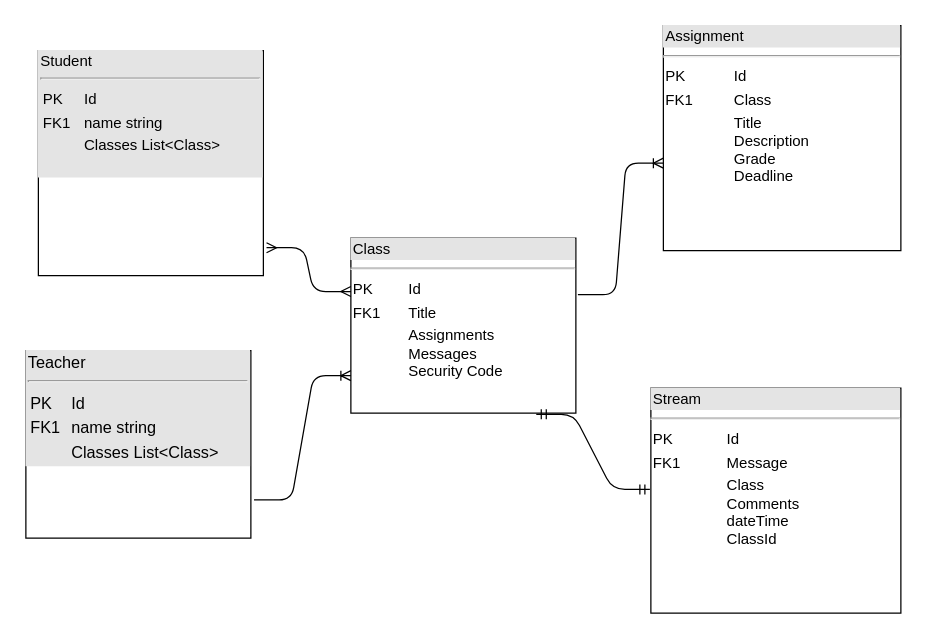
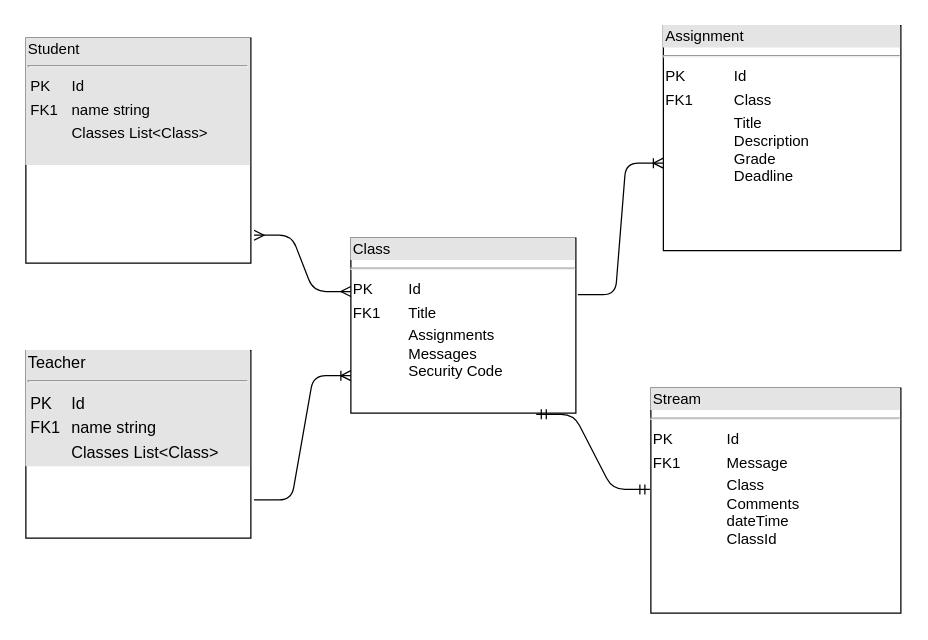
  <mxCell id="0" />
  <mxCell id="1" parent="0" />
- <mxCell id="2" value="&lt;div style=&quot;box-sizing: border-box ; width: 100% ; background: #e4e4e4 ; padding: 2px&quot;&gt;Student&lt;hr&gt;&lt;table cellpadding=&quot;2&quot; cellspacing=&quot;0&quot; style=&quot;font-size: 1em ; width: 100%&quot;&gt;&lt;tbody&gt;&lt;tr&gt;&lt;td&gt;PK&lt;/td&gt;&lt;td&gt;Id&lt;/td&gt;&lt;/tr&gt;&lt;tr&gt;&lt;td&gt;FK1&lt;/td&gt;&lt;td&gt;name string&lt;/td&gt;&lt;/tr&gt;&lt;tr&gt;&lt;td&gt;&lt;/td&gt;&lt;td&gt;Classes List&amp;lt;Class&amp;gt;&lt;br&gt;&lt;br&gt;&lt;/td&gt;&lt;/tr&gt;&lt;/tbody&gt;&lt;/table&gt;&lt;/div&gt;" style="verticalAlign=top;align=left;overflow=fill;html=1;" vertex="1" parent="1"><mxGeometry x="30" y="40" width="180" height="180" as="geometry" /></mxCell>
+ <mxCell id="2" value="&lt;div style=&quot;box-sizing: border-box ; width: 100% ; background: #e4e4e4 ; padding: 2px&quot;&gt;Student&lt;hr&gt;&lt;table cellpadding=&quot;2&quot; cellspacing=&quot;0&quot; style=&quot;font-size: 1em ; width: 100%&quot;&gt;&lt;tbody&gt;&lt;tr&gt;&lt;td&gt;PK&lt;/td&gt;&lt;td&gt;Id&lt;/td&gt;&lt;/tr&gt;&lt;tr&gt;&lt;td&gt;FK1&lt;/td&gt;&lt;td&gt;name string&lt;/td&gt;&lt;/tr&gt;&lt;tr&gt;&lt;td&gt;&lt;/td&gt;&lt;td&gt;Classes List&amp;lt;Class&amp;gt;&lt;br&gt;&lt;br&gt;&lt;/td&gt;&lt;/tr&gt;&lt;/tbody&gt;&lt;/table&gt;&lt;/div&gt;" style="verticalAlign=top;align=left;overflow=fill;html=1;" vertex="1" parent="1"><mxGeometry x="20" y="30" width="180" height="180" as="geometry" /></mxCell>
  <mxCell id="3" value="&lt;div style=&quot;box-sizing: border-box ; width: 100% ; background: rgb(228 , 228 , 228) ; padding: 2px ; font-size: 13px&quot;&gt;Teacher&lt;hr&gt;&lt;table cellpadding=&quot;2&quot; cellspacing=&quot;0&quot; style=&quot;font-size: 1em ; width: 100%&quot;&gt;&lt;tbody&gt;&lt;tr&gt;&lt;td&gt;PK&lt;/td&gt;&lt;td&gt;Id&lt;/td&gt;&lt;/tr&gt;&lt;tr&gt;&lt;td&gt;FK1&lt;/td&gt;&lt;td&gt;name string&lt;/td&gt;&lt;/tr&gt;&lt;tr&gt;&lt;td&gt;&lt;/td&gt;&lt;td&gt;Classes List&amp;lt;Class&amp;gt;&lt;/td&gt;&lt;/tr&gt;&lt;/tbody&gt;&lt;/table&gt;&lt;/div&gt;" style="verticalAlign=top;align=left;overflow=fill;html=1;" vertex="1" parent="1"><mxGeometry x="20" y="280" width="180" height="150" as="geometry" /></mxCell>
  <mxCell id="4" value="&lt;div style=&quot;box-sizing: border-box ; width: 100% ; background: #e4e4e4 ; padding: 2px&quot;&gt;Class&lt;/div&gt;&lt;hr&gt;&lt;table style=&quot;width: 100% ; font-size: 1em&quot; cellpadding=&quot;2&quot; cellspacing=&quot;0&quot;&gt;&lt;tbody&gt;&lt;tr&gt;&lt;td&gt;PK&lt;/td&gt;&lt;td&gt;Id&lt;/td&gt;&lt;/tr&gt;&lt;tr&gt;&lt;td&gt;FK1&lt;/td&gt;&lt;td&gt;Title&lt;/td&gt;&lt;/tr&gt;&lt;tr&gt;&lt;td&gt;&lt;/td&gt;&lt;td&gt;Assignments&lt;br&gt;Messages&lt;br&gt;Security Code&lt;/td&gt;&lt;/tr&gt;&lt;/tbody&gt;&lt;/table&gt;" style="verticalAlign=top;align=left;overflow=fill;html=1;" vertex="1" parent="1"><mxGeometry x="280" y="190" width="180" height="140" as="geometry" /></mxCell>
  <mxCell id="5" value="&lt;div style=&quot;box-sizing: border-box ; width: 100% ; background: #e4e4e4 ; padding: 2px&quot;&gt;Stream&lt;/div&gt;&lt;hr&gt;&lt;table style=&quot;width: 100% ; font-size: 1em&quot; cellpadding=&quot;2&quot; cellspacing=&quot;0&quot;&gt;&lt;tbody&gt;&lt;tr&gt;&lt;td&gt;PK&lt;/td&gt;&lt;td&gt;Id&lt;/td&gt;&lt;/tr&gt;&lt;tr&gt;&lt;td&gt;FK1&lt;/td&gt;&lt;td&gt;Message&lt;/td&gt;&lt;/tr&gt;&lt;tr&gt;&lt;td&gt;&lt;/td&gt;&lt;td&gt;Class&lt;br&gt;Comments&lt;br&gt;dateTime&lt;br&gt;ClassId&lt;/td&gt;&lt;/tr&gt;&lt;/tbody&gt;&lt;/table&gt;" style="verticalAlign=top;align=left;overflow=fill;html=1;" vertex="1" parent="1"><mxGeometry x="520" y="310" width="200" height="180" as="geometry" /></mxCell>
  <mxCell id="6" value="&lt;div style=&quot;box-sizing: border-box ; width: 100% ; background: #e4e4e4 ; padding: 2px&quot;&gt;Assignment&lt;/div&gt;&lt;hr&gt;&lt;table style=&quot;width: 100% ; font-size: 1em&quot; cellpadding=&quot;2&quot; cellspacing=&quot;0&quot;&gt;&lt;tbody&gt;&lt;tr&gt;&lt;td&gt;PK&lt;/td&gt;&lt;td&gt;Id&lt;/td&gt;&lt;/tr&gt;&lt;tr&gt;&lt;td&gt;FK1&lt;/td&gt;&lt;td&gt;Class&lt;/td&gt;&lt;/tr&gt;&lt;tr&gt;&lt;td&gt;&lt;/td&gt;&lt;td&gt;Title&lt;br&gt;Description&lt;br&gt;Grade&lt;br&gt;Deadline&lt;/td&gt;&lt;/tr&gt;&lt;/tbody&gt;&lt;/table&gt;" style="verticalAlign=top;align=left;overflow=fill;html=1;" vertex="1" parent="1"><mxGeometry x="530" y="20" width="190" height="180" as="geometry" /></mxCell>
  <mxCell id="7" value="" style="edgeStyle=entityRelationEdgeStyle;fontSize=12;html=1;endArrow=ERmany;startArrow=ERmany;exitX=1.014;exitY=0.876;exitDx=0;exitDy=0;exitPerimeter=0;entryX=0;entryY=0.305;entryDx=0;entryDy=0;entryPerimeter=0;" edge="1" parent="1" source="2" target="4"><mxGeometry width="100" height="100" relative="1" as="geometry"><mxPoint x="180" y="280" as="sourcePoint" /><mxPoint x="280" y="180" as="targetPoint" /></mxGeometry></mxCell>
  <mxCell id="8" value="" style="edgeStyle=entityRelationEdgeStyle;fontSize=12;html=1;endArrow=ERoneToMany;exitX=1.014;exitY=0.796;exitDx=0;exitDy=0;exitPerimeter=0;" edge="1" parent="1" source="3"><mxGeometry width="100" height="100" relative="1" as="geometry"><mxPoint x="220" y="400" as="sourcePoint" /><mxPoint x="280" y="300" as="targetPoint" /></mxGeometry></mxCell>
  <mxCell id="9" value="" style="edgeStyle=entityRelationEdgeStyle;fontSize=12;html=1;endArrow=ERoneToMany;exitX=1.009;exitY=0.323;exitDx=0;exitDy=0;exitPerimeter=0;" edge="1" parent="1" source="4"><mxGeometry width="100" height="100" relative="1" as="geometry"><mxPoint x="450" y="230" as="sourcePoint" /><mxPoint x="530" y="130" as="targetPoint" /></mxGeometry></mxCell>
  <mxCell id="10" value="" style="edgeStyle=entityRelationEdgeStyle;fontSize=12;html=1;endArrow=ERmandOne;startArrow=ERmandOne;exitX=0.824;exitY=1.007;exitDx=0;exitDy=0;exitPerimeter=0;entryX=-0.004;entryY=0.45;entryDx=0;entryDy=0;entryPerimeter=0;" edge="1" parent="1" source="4" target="5"><mxGeometry width="100" height="100" relative="1" as="geometry"><mxPoint x="430" y="410" as="sourcePoint" /><mxPoint x="530" y="310" as="targetPoint" /></mxGeometry></mxCell>
